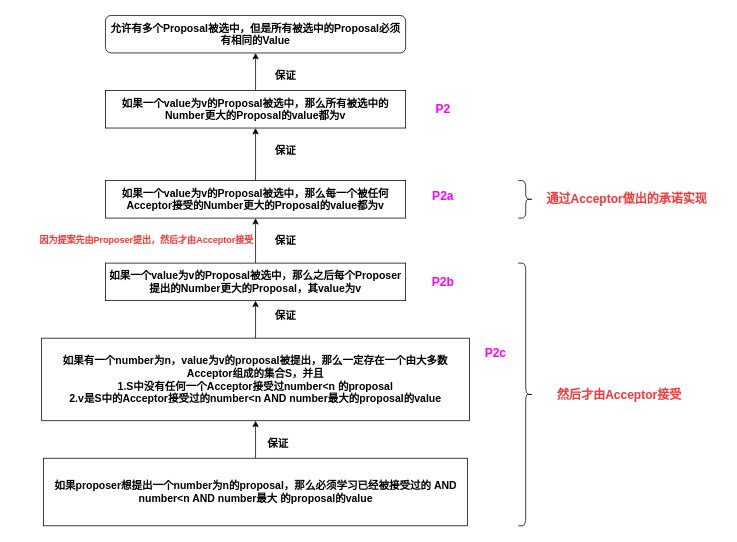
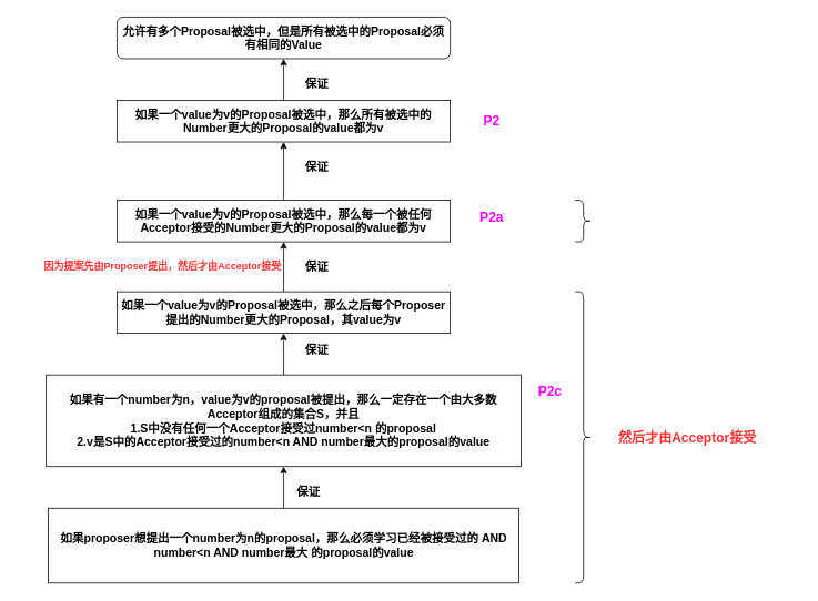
  <mxCell id="0" />
  <mxCell id="1" parent="0" />
  <mxCell id="2" style="edgeStyle=orthogonalEdgeStyle;rounded=0;orthogonalLoop=1;jettySize=auto;html=1;exitX=0.5;exitY=0;exitDx=0;exitDy=0;entryX=0.5;entryY=1;entryDx=0;entryDy=0;" parent="1" source="3" target="11" edge="1"><mxGeometry relative="1" as="geometry" /></mxCell>
  <mxCell id="3" value="&lt;b&gt;&lt;font style=&quot;font-size: 14px&quot;&gt;如果一个value为v的Proposal被选中，那么所有被选中的Number更大的Proposal的value都为v&lt;/font&gt;&lt;/b&gt;" style="rounded=0;whiteSpace=wrap;html=1;" parent="1" vertex="1"><mxGeometry x="140" y="120" width="400" height="50" as="geometry" /></mxCell>
  <mxCell id="4" style="edgeStyle=orthogonalEdgeStyle;rounded=0;orthogonalLoop=1;jettySize=auto;html=1;exitX=0.5;exitY=0;exitDx=0;exitDy=0;entryX=0.5;entryY=1;entryDx=0;entryDy=0;" parent="1" source="5" target="3" edge="1"><mxGeometry relative="1" as="geometry" /></mxCell>
  <mxCell id="5" value="&lt;b&gt;&lt;font style=&quot;font-size: 14px&quot;&gt;如果一个value为v的Proposal被选中，那么每一个被任何Acceptor接受的Number更大的Proposal的value都为v&lt;/font&gt;&lt;/b&gt;" style="rounded=0;whiteSpace=wrap;html=1;" parent="1" vertex="1"><mxGeometry x="140" y="240" width="400" height="50" as="geometry" /></mxCell>
  <mxCell id="6" value="&lt;b&gt;&lt;font style=&quot;font-size: 14px&quot;&gt;保证&lt;/font&gt;&lt;/b&gt;" style="text;html=1;strokeColor=none;fillColor=none;align=center;verticalAlign=middle;whiteSpace=wrap;rounded=0;" parent="1" vertex="1"><mxGeometry x="360" y="190" width="40" height="20" as="geometry" /></mxCell>
  <mxCell id="7" style="edgeStyle=orthogonalEdgeStyle;rounded=0;orthogonalLoop=1;jettySize=auto;html=1;exitX=0.5;exitY=0;exitDx=0;exitDy=0;entryX=0.5;entryY=1;entryDx=0;entryDy=0;" parent="1" source="8" target="5" edge="1"><mxGeometry relative="1" as="geometry" /></mxCell>
  <mxCell id="8" value="&lt;b&gt;&lt;font style=&quot;font-size: 14px&quot;&gt;如果一个value为v的Proposal被选中，那么之后每个Proposer提出的Number更大的Proposal，其value为v&lt;/font&gt;&lt;/b&gt;" style="rounded=0;whiteSpace=wrap;html=1;" parent="1" vertex="1"><mxGeometry x="140" y="350" width="400" height="50" as="geometry" /></mxCell>
  <mxCell id="9" value="&lt;b&gt;&lt;font style=&quot;font-size: 14px&quot;&gt;保证&lt;/font&gt;&lt;/b&gt;" style="text;html=1;strokeColor=none;fillColor=none;align=center;verticalAlign=middle;whiteSpace=wrap;rounded=0;" parent="1" vertex="1"><mxGeometry x="360" y="310" width="40" height="20" as="geometry" /></mxCell>
  <mxCell id="10" value="&lt;b&gt;&lt;font color=&quot;#ff3333&quot;&gt;因为提案先由Proposer提出，然后才由Acceptor接受&lt;/font&gt;&lt;/b&gt;" style="text;html=1;strokeColor=none;fillColor=none;align=center;verticalAlign=middle;whiteSpace=wrap;rounded=0;" parent="1" vertex="1"><mxGeometry y="310" width="350" height="20" as="geometry" x="20" /></mxCell>
  <mxCell id="11" value="&lt;b&gt;&lt;font style=&quot;font-size: 14px&quot;&gt;允许有多个Proposal被选中，但是所有被选中的Proposal必须有相同的Value&lt;/font&gt;&lt;/b&gt;" style="whiteSpace=wrap;html=1;rounded=1;" parent="1" vertex="1"><mxGeometry x="140" y="20" width="400" height="50" as="geometry" /></mxCell>
  <mxCell id="12" value="&lt;b&gt;&lt;font style=&quot;font-size: 14px&quot;&gt;保证&lt;/font&gt;&lt;/b&gt;" style="text;html=1;strokeColor=none;fillColor=none;align=center;verticalAlign=middle;whiteSpace=wrap;rounded=0;" parent="1" vertex="1"><mxGeometry x="360" y="90" width="40" height="20" as="geometry" /></mxCell>
  <mxCell id="13" style="edgeStyle=orthogonalEdgeStyle;rounded=0;orthogonalLoop=1;jettySize=auto;html=1;exitX=0.5;exitY=0;exitDx=0;exitDy=0;entryX=0.5;entryY=1;entryDx=0;entryDy=0;" parent="1" source="14" target="8" edge="1"><mxGeometry relative="1" as="geometry" /></mxCell>
  <mxCell id="14" value="&lt;span style=&quot;font-size: 14px&quot;&gt;&lt;b&gt;如果有一个number为n，value为v的proposal被提出，那么一定存在一个由大多数Acceptor组成的集合S，并且&lt;br&gt;1.S中没有任何一个Acceptor接受过number&amp;lt;n 的proposal&lt;br&gt;2.v是S中的Acceptor接受过的number&amp;lt;n AND number最大的proposal的value&lt;br&gt;&lt;/b&gt;&lt;/span&gt;" style="rounded=0;whiteSpace=wrap;html=1;" parent="1" vertex="1"><mxGeometry x="55" y="450" width="570" height="110" as="geometry" /></mxCell>
  <mxCell id="15" value="&lt;b&gt;&lt;font style=&quot;font-size: 14px&quot;&gt;保证&lt;/font&gt;&lt;/b&gt;" style="text;html=1;strokeColor=none;fillColor=none;align=center;verticalAlign=middle;whiteSpace=wrap;rounded=0;" parent="1" vertex="1"><mxGeometry x="360" y="410" width="40" height="20" as="geometry" /></mxCell>
  <mxCell id="16" value="&lt;b&gt;&lt;font style=&quot;font-size: 16px&quot; color=&quot;#ff00ff&quot;&gt;P2&lt;/font&gt;&lt;/b&gt;" style="text;html=1;strokeColor=none;fillColor=none;align=center;verticalAlign=middle;whiteSpace=wrap;rounded=0;" parent="1" vertex="1"><mxGeometry x="570" y="135" width="40" height="20" as="geometry" /></mxCell>
  <mxCell id="17" value="&lt;b&gt;&lt;font style=&quot;font-size: 16px&quot; color=&quot;#ff00ff&quot;&gt;P2a&lt;/font&gt;&lt;/b&gt;" style="text;html=1;strokeColor=none;fillColor=none;align=center;verticalAlign=middle;whiteSpace=wrap;rounded=0;" parent="1" vertex="1"><mxGeometry x="570" y="250" width="40" height="20" as="geometry" /></mxCell>
- <mxCell id="18" value="&lt;b&gt;&lt;font style=&quot;font-size: 16px&quot; color=&quot;#ff00ff&quot;&gt;P2b&lt;/font&gt;&lt;/b&gt;" style="text;html=1;strokeColor=none;fillColor=none;align=center;verticalAlign=middle;whiteSpace=wrap;rounded=0;" parent="1" vertex="1"><mxGeometry x="570" y="365" width="40" height="20" as="geometry" /></mxCell>
  <mxCell id="19" value="&lt;b&gt;&lt;font style=&quot;font-size: 16px&quot; color=&quot;#ff00ff&quot;&gt;P2c&lt;/font&gt;&lt;/b&gt;" style="text;html=1;strokeColor=none;fillColor=none;align=center;verticalAlign=middle;whiteSpace=wrap;rounded=0;" parent="1" vertex="1"><mxGeometry x="640" y="460" width="40" height="20" as="geometry" /></mxCell>
  <mxCell id="20" style="edgeStyle=orthogonalEdgeStyle;rounded=0;orthogonalLoop=1;jettySize=auto;html=1;exitX=0.5;exitY=0;exitDx=0;exitDy=0;" parent="1" source="21" target="14" edge="1"><mxGeometry relative="1" as="geometry" /></mxCell>
  <mxCell id="21" value="&lt;span style=&quot;font-size: 14px&quot;&gt;&lt;b&gt;如果proposer想提出一个number为n的proposal，那么必须学习已经被接受过的 AND number&amp;lt;n AND number最大 的proposal的value&lt;br&gt;&lt;/b&gt;&lt;/span&gt;" style="rounded=0;whiteSpace=wrap;html=1;" parent="1" vertex="1"><mxGeometry x="57.5" y="610" width="565" height="90" as="geometry" /></mxCell>
  <mxCell id="22" value="&lt;b&gt;&lt;font style=&quot;font-size: 14px&quot;&gt;保证&lt;/font&gt;&lt;/b&gt;" style="text;html=1;strokeColor=none;fillColor=none;align=center;verticalAlign=middle;whiteSpace=wrap;rounded=0;" parent="1" vertex="1"><mxGeometry x="350" y="580" width="40" height="20" as="geometry" /></mxCell>
  <mxCell id="23" value="" style="shape=curlyBracket;whiteSpace=wrap;html=1;rounded=1;flipH=1;" vertex="1" parent="1"><mxGeometry x="690" y="350" width="20" height="350" as="geometry" /></mxCell>
  <mxCell id="24" value="&lt;b&gt;&lt;font color=&quot;#ff3333&quot; style=&quot;font-size: 16px&quot;&gt;然后才由Acceptor接受&lt;/font&gt;&lt;/b&gt;" style="text;html=1;strokeColor=none;fillColor=none;align=center;verticalAlign=middle;whiteSpace=wrap;rounded=0;" vertex="1" parent="1"><mxGeometry x="700" y="515" width="250" height="20" as="geometry" /></mxCell>
  <mxCell id="25" value="" style="shape=curlyBracket;whiteSpace=wrap;html=1;rounded=1;flipH=1;" vertex="1" parent="1"><mxGeometry x="690" y="240" width="20" height="50" as="geometry" /></mxCell>
- <mxCell id="26" value="&lt;b&gt;&lt;font color=&quot;#ff3333&quot; style=&quot;font-size: 16px&quot;&gt;通过Acceptor做出的承诺实现&lt;/font&gt;&lt;/b&gt;" style="text;html=1;strokeColor=none;fillColor=none;align=center;verticalAlign=middle;whiteSpace=wrap;rounded=0;" vertex="1" parent="1"><mxGeometry x="710" y="255" width="250" height="20" as="geometry" /></mxCell>
